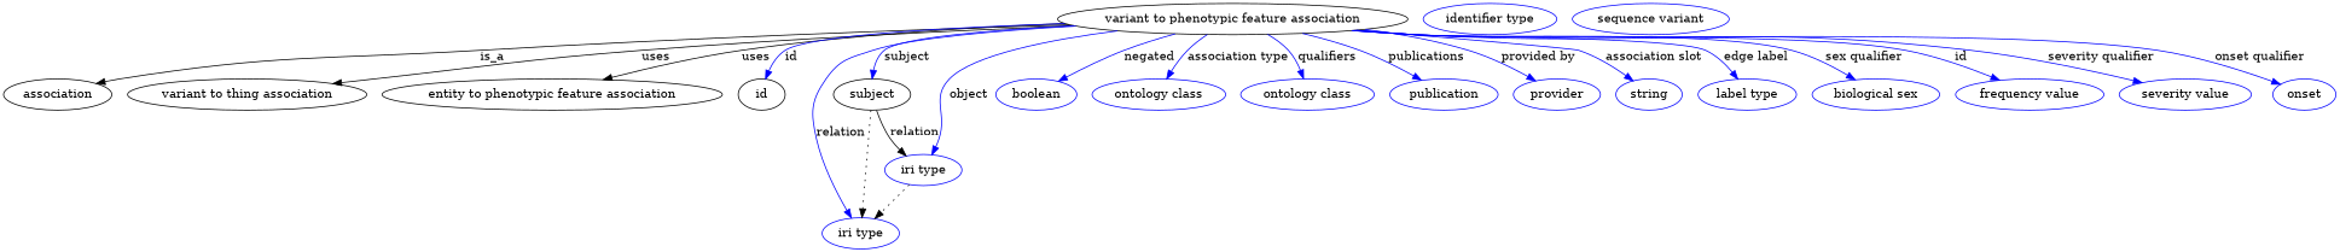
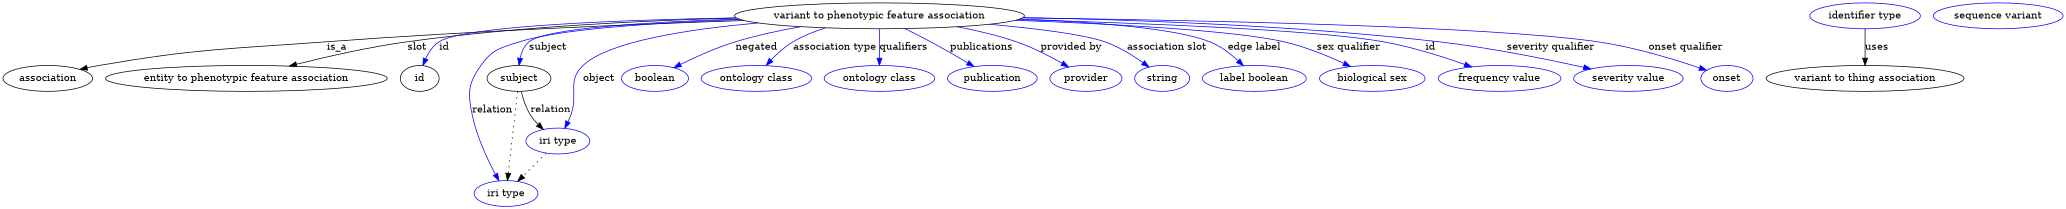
  digraph {
    node [color=blue]
    edge [color=blue style=solid]
    n1 [height=0.5 label="variant to phenotypic feature association" width=4.2643 color=""]
    association [height=0.5 width=1.3723 color=""]
    "variant to thing association" [height=0.5 width=2.9346 color=""]
    "entity to phenotypic feature association" [height=0.5 width=4.1417 color=""]
    id [height=0.5 width=0.75 color=""]
    subject [height=0.5 width=0.97656 color=""]
    n7 [height=0.5 label="iri type" width=0.9834]
    n8 [height=0.5 label="iri type" width=0.9834]
    n9 [height=0.5 label=boolean width=1.0584]
    n10 [height=0.5 label="ontology class" width=1.6931]
    n11 [height=0.5 label="ontology class" width=1.6931]
    n12 [height=0.5 label=publication width=1.3859]
    n13 [height=0.5 label=provider width=1.1129]
    n14 [height=0.5 label=string width=0.8403]
-   n15 [height=0.5 label="label type" width=1.2425]
+   n15 [height=0.5 label="label boolean" width=1.2425]
    n16 [height=0.5 label="biological sex" width=1.652]
    n17 [height=0.5 label="frequency value" width=1.8561]
    n18 [height=0.5 label="severity value" width=1.6517]
    n19 [height=0.5 label=onset width=0.79928]
    n20 [height=0.5 label="identifier type" width=1.652]
    n21 [height=0.5 label="sequence variant" width=1.9244]
    n1 -> association [label=is_a color="" style=""]
-   n1 -> "variant to thing association" [label=uses color="" style=""]
-   n1 -> "entity to phenotypic feature association" [label=uses color="" style=""]
+   n20 -> "variant to thing association" [label=uses color="" style=""]
+   n1 -> "entity to phenotypic feature association" [label=slot color="" style=""]
    n1 -> id [label=id]
    n1 -> subject [label=subject]
    n1 -> n7 [label=relation]
    n1 -> n8 [label=object]
    n1 -> n9 [label=negated]
    n1 -> n10 [label="association type"]
    n1 -> n11 [label=qualifiers]
    n1 -> n12 [label=publications]
    n1 -> n13 [label="provided by"]
    n1 -> n14 [label="association slot"]
    n1 -> n15 [label="edge label"]
    n1 -> n16 [label="sex qualifier"]
    n1 -> n17 [label=id]
    n1 -> n18 [label="severity qualifier"]
    n1 -> n19 [label="onset qualifier"]
    subject -> n7 [style=dotted color=""]
    subject -> n8 [label=relation color="" style=""]
    n8 -> n7 [style=dotted color=""]
  }
